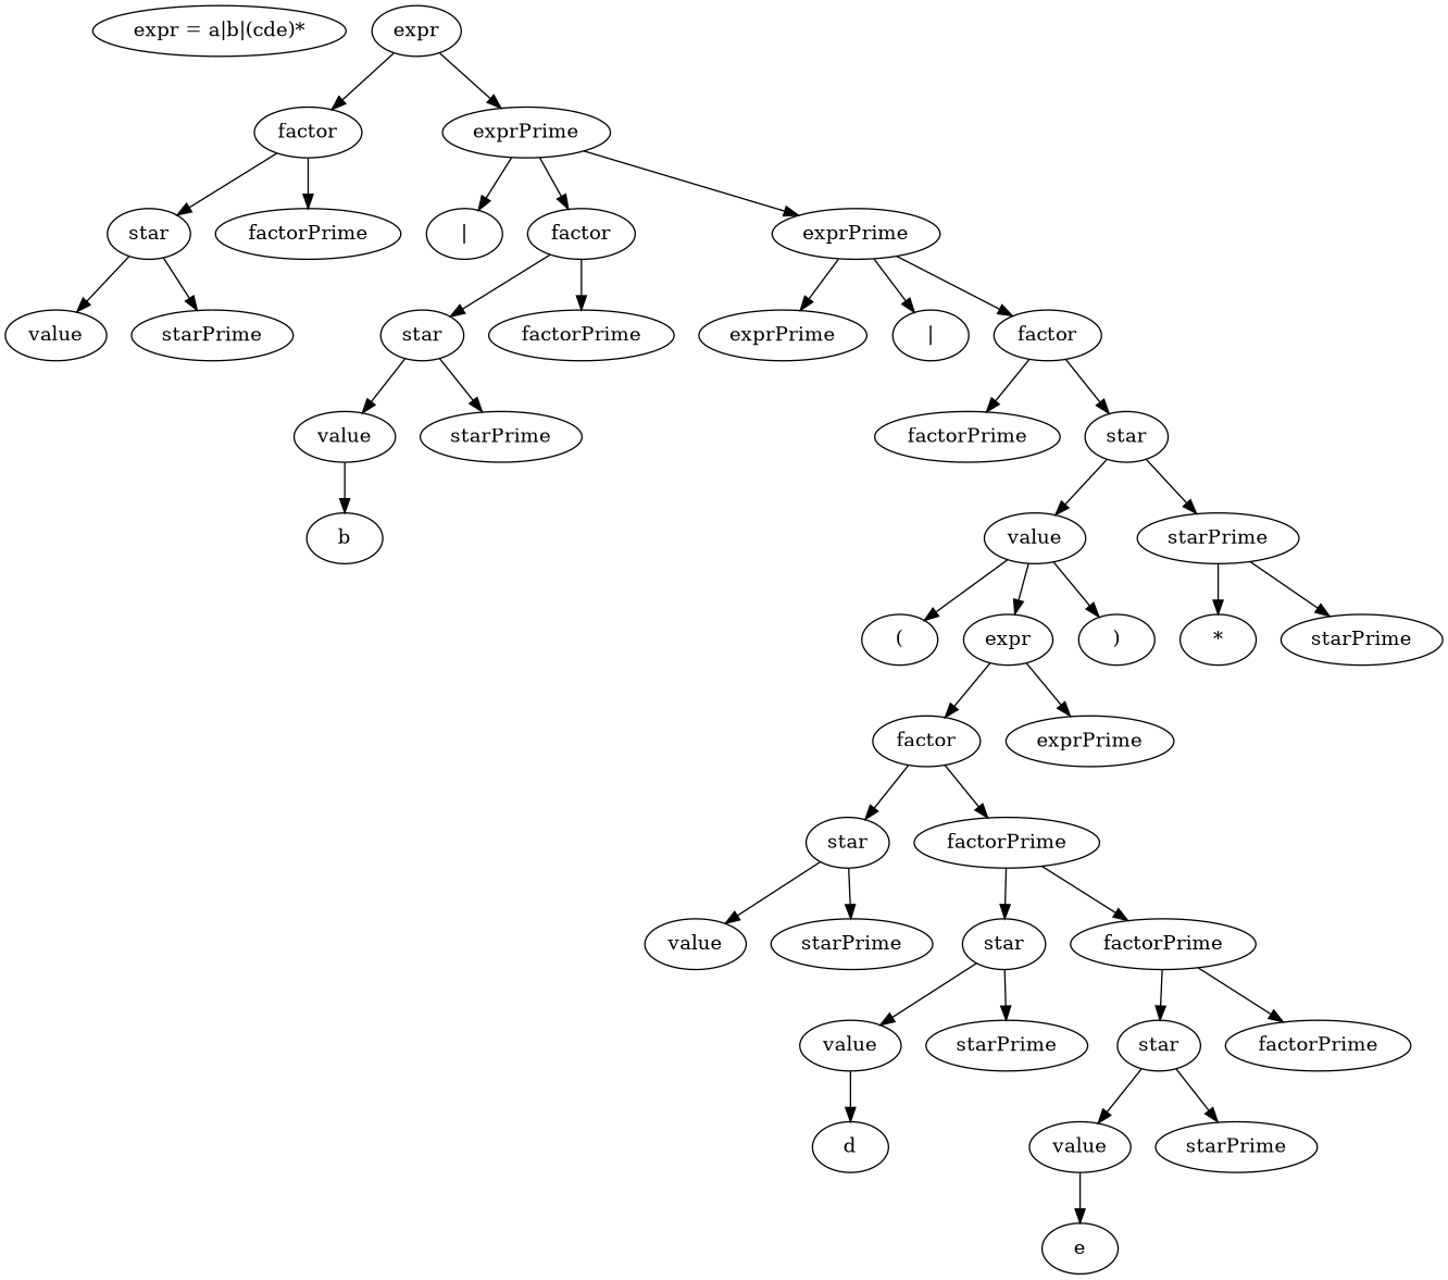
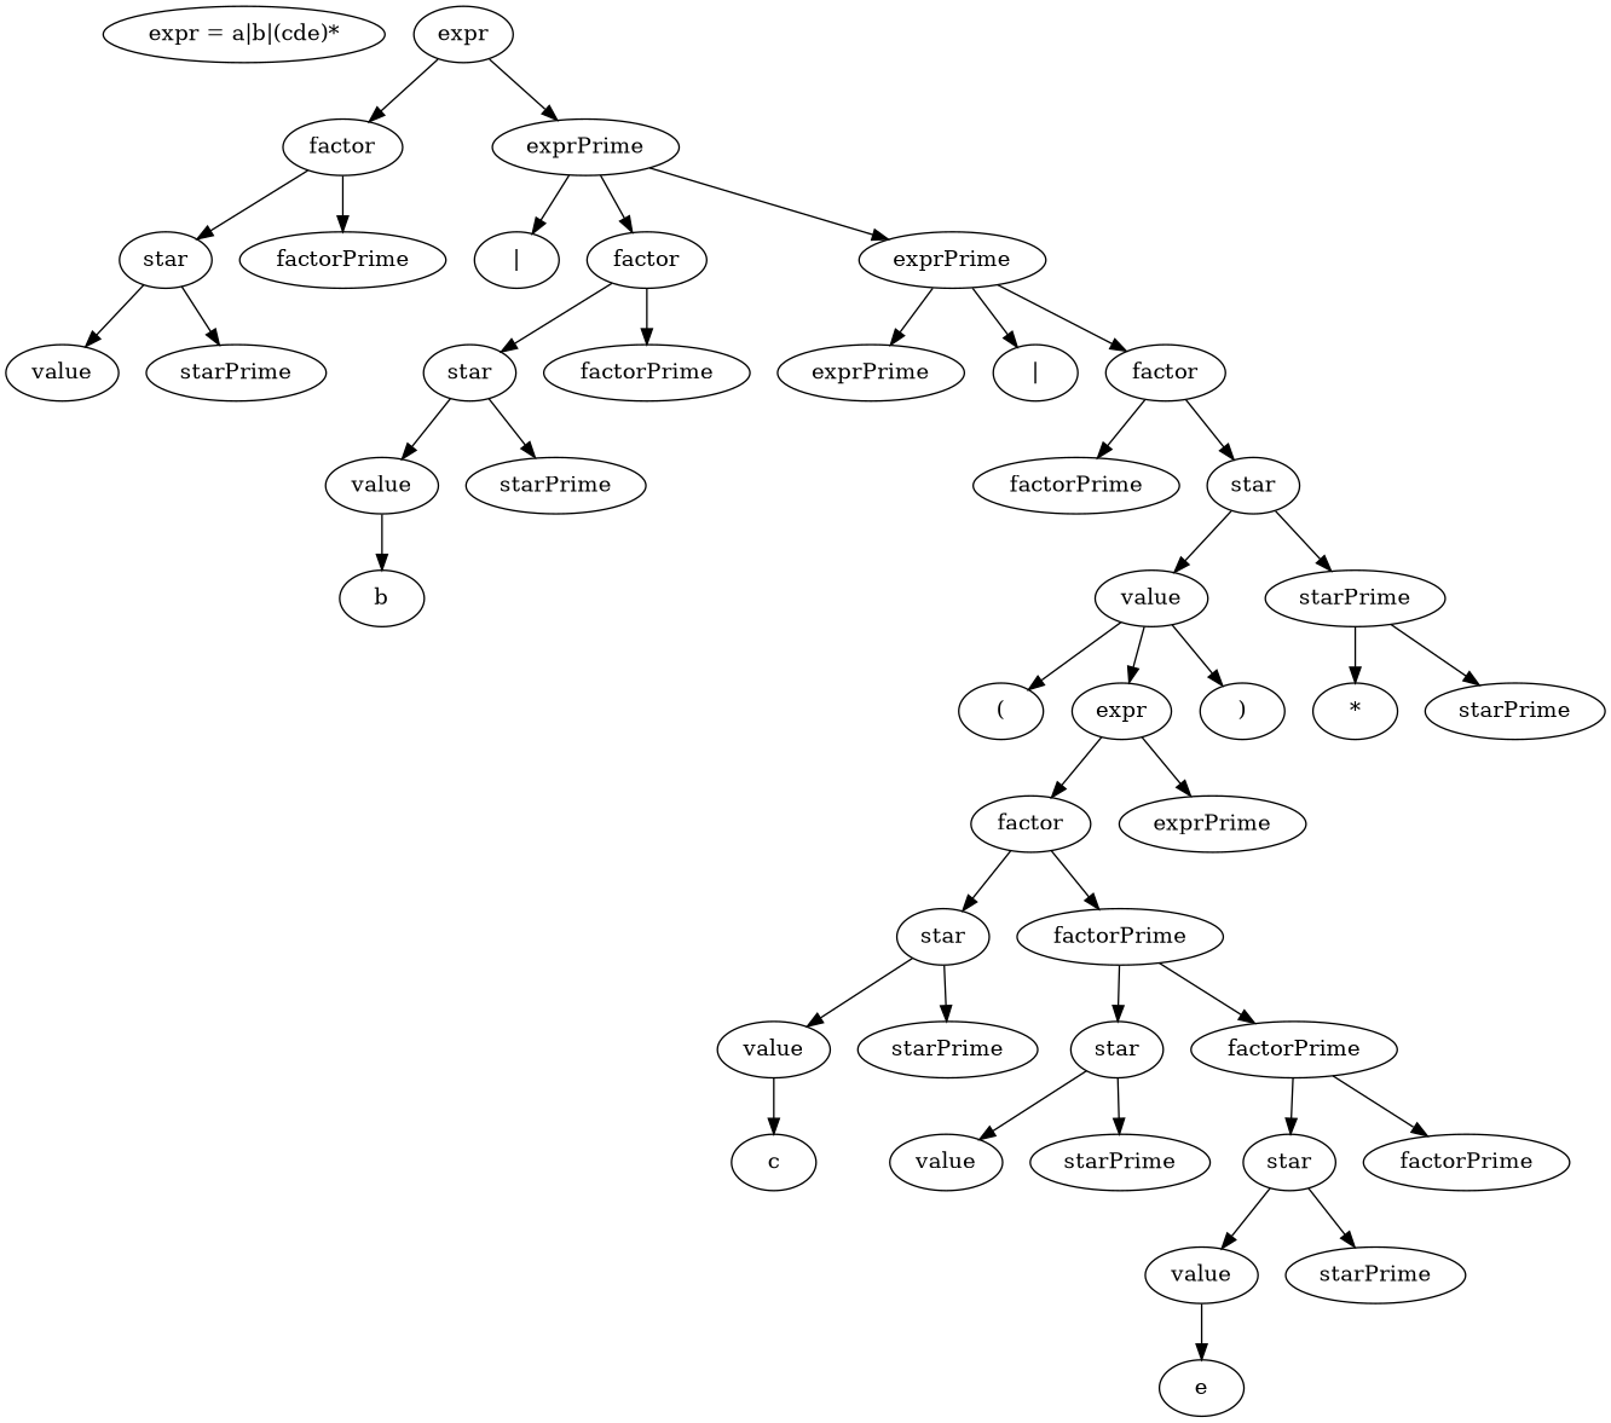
  digraph {
    n1 [label="expr = a|b|(cde)*"]
    n2 [label=expr]
    n3 [label=factor]
    n4 [label=exprPrime]
    n5 [label=star]
    n6 [label=factorPrime]
    n7 [label="|"]
    n8 [label=factor]
    n9 [label=exprPrime]
    n10 [label=value]
    n11 [label=starPrime]
    n12 [label=factorPrime]
    n13 [label=exprPrime]
    n14 [label=star]
    n15 [label=factorPrime]
    n16 [label="|"]
    n17 [label=factor]
    n18 [label=value]
    n19 [label=starPrime]
    n20 [label=b]
    n21 [label=star]
    n22 [label=value]
    n23 [label=starPrime]
    n24 [label="("]
    n25 [label=expr]
    n26 [label=")"]
    n27 [label="*"]
    n28 [label=starPrime]
    n29 [label=factor]
    n30 [label=exprPrime]
    n31 [label=star]
    n32 [label=factorPrime]
    n33 [label=value]
    n34 [label=starPrime]
    n35 [label=star]
    n36 [label=factorPrime]
+   n37 [label=c]
    n38 [label=value]
    n39 [label=starPrime]
    n40 [label=star]
    n41 [label=factorPrime]
-   n42 [label=d]
    n43 [label=value]
    n44 [label=starPrime]
    n45 [label=e]
    n2 -> n3
    n2 -> n4
    n3 -> n5
    n3 -> n6
    n4 -> n7
    n4 -> n8
    n4 -> n9
    n5 -> n10
    n5 -> n11
    n8 -> n14
    n8 -> n15
    n9 -> n13
    n9 -> n16
    n9 -> n17
    n14 -> n18
    n14 -> n19
    n17 -> n12
    n17 -> n21
    n18 -> n20
    n21 -> n22
    n21 -> n23
    n22 -> n24
    n22 -> n25
    n22 -> n26
    n23 -> n27
    n23 -> n28
    n25 -> n29
    n25 -> n30
    n29 -> n31
    n29 -> n32
    n31 -> n33
    n31 -> n34
    n32 -> n35
    n32 -> n36
+   n33 -> n37
    n35 -> n38
    n35 -> n39
    n36 -> n40
    n36 -> n41
-   n38 -> n42
    n40 -> n43
    n40 -> n44
    n43 -> n45
  }
